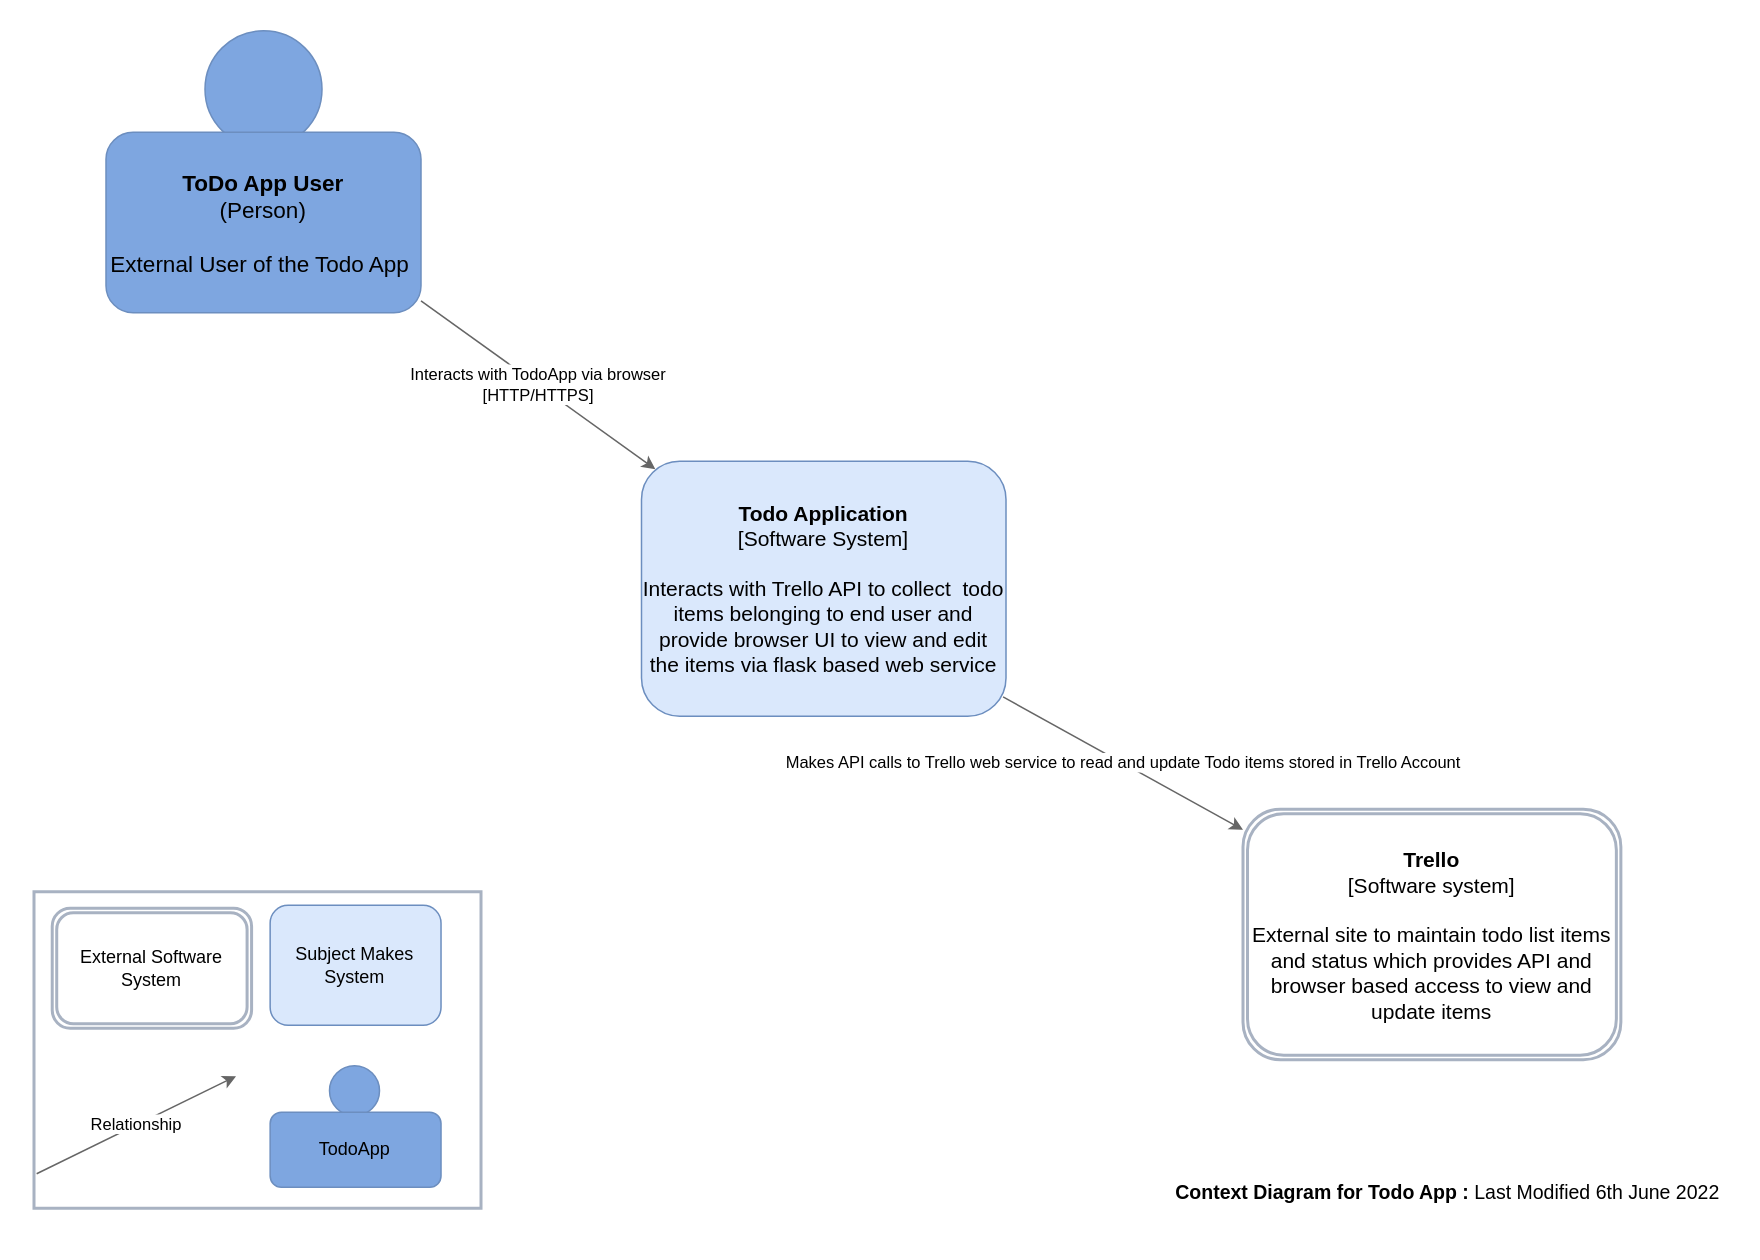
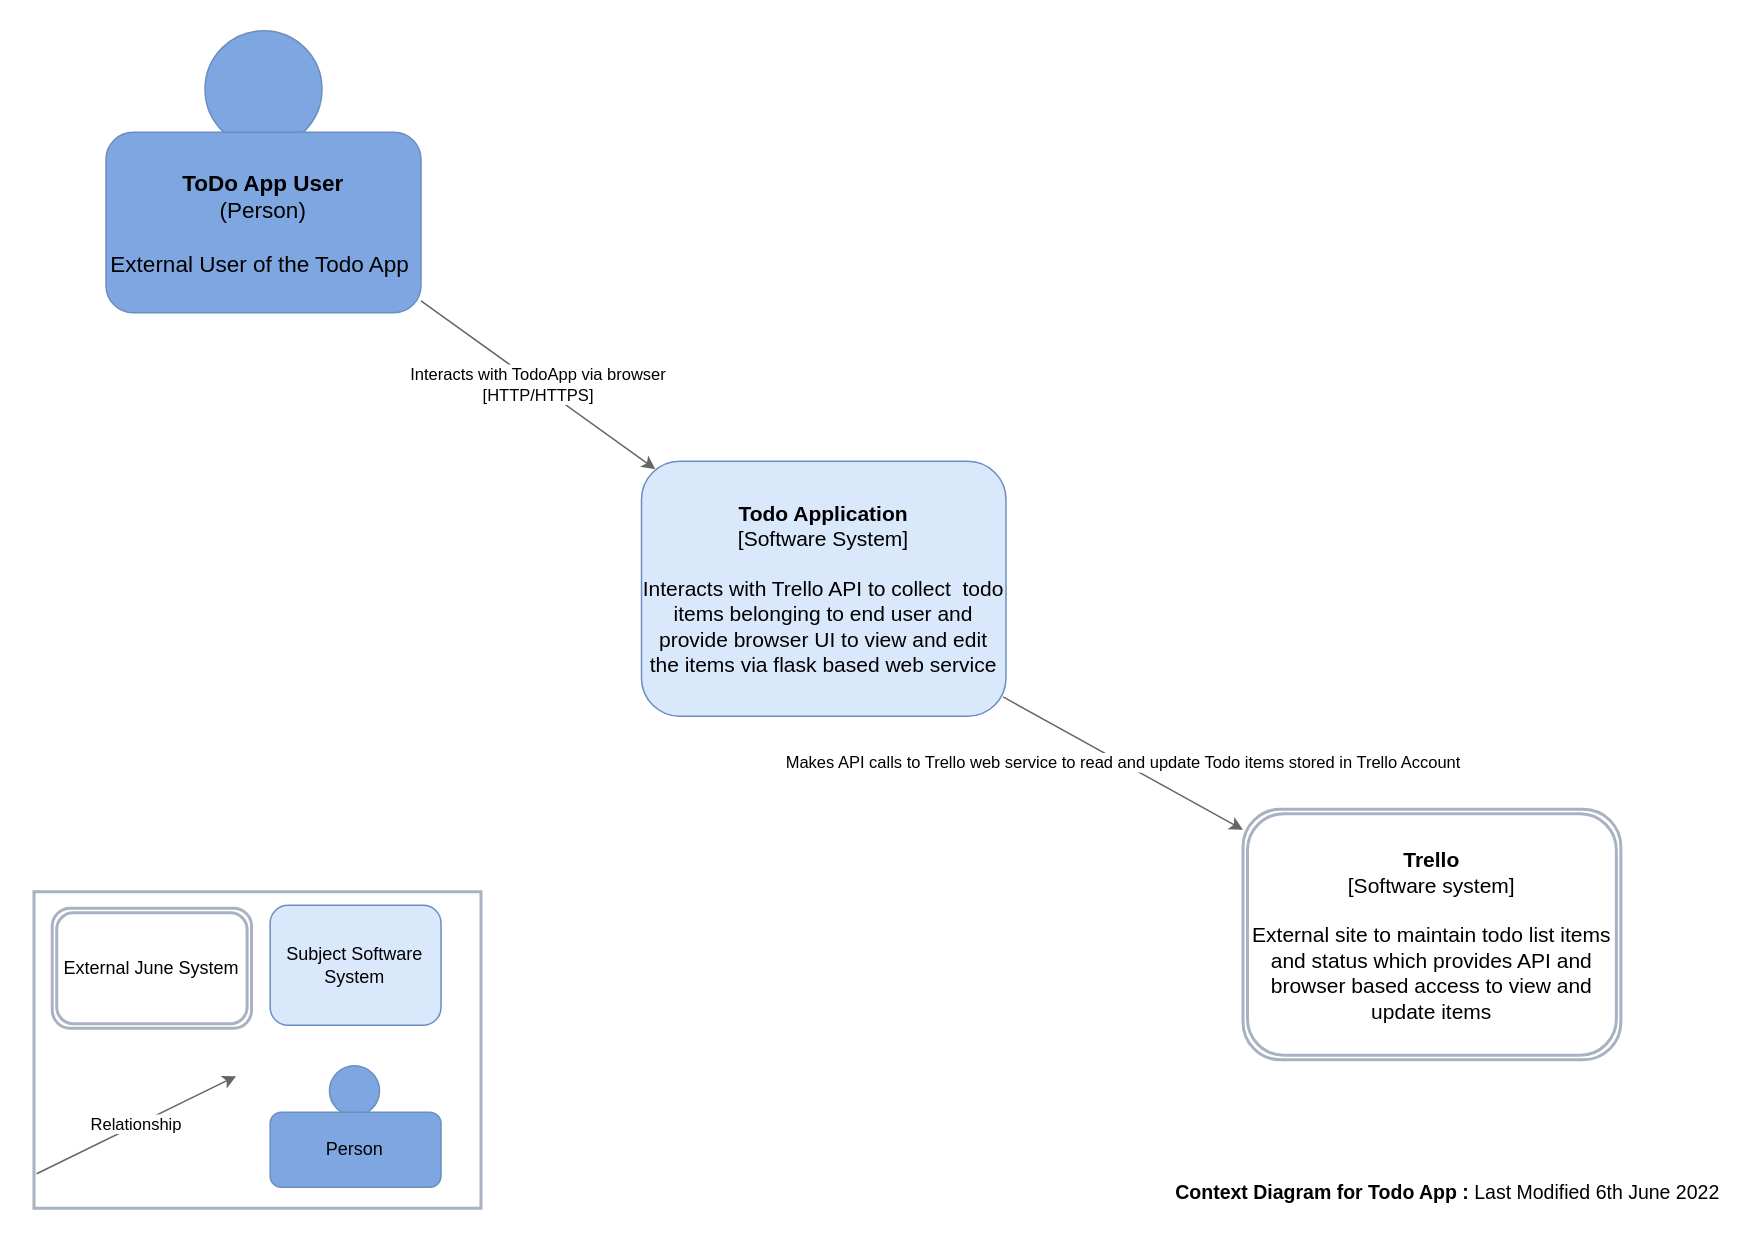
  <mxCell id="0" />
  <mxCell id="1" parent="0" />
  <mxCell id="2" value="&lt;h1 style=&quot;font-size: 13px;&quot;&gt;Context Diagram for Todo App : &lt;span style=&quot;font-weight: normal;&quot;&gt;Last Modified 6th June 2022&lt;/span&gt;&lt;/h1&gt;" style="text;html=1;strokeColor=none;fillColor=none;spacing=5;spacingTop=-20;whiteSpace=wrap;overflow=hidden;rounded=0;fontSize=13;align=right;" parent="1" vertex="1"><mxGeometry x="554" y="788" width="597" height="19" as="geometry" /></mxCell>
  <mxCell id="3" value="" style="group" parent="1" vertex="1" connectable="0"><mxGeometry x="20" y="591" width="602" height="227" as="geometry" /></mxCell>
  <mxCell id="4" value="" style="rounded=0;whiteSpace=wrap;html=1;strokeColor=#A8B2C2;strokeWidth=2;" parent="3" vertex="1"><mxGeometry x="2" y="3" width="298" height="211" as="geometry" /></mxCell>
- <mxCell id="5" value="Subject Makes System" style="rounded=1;whiteSpace=wrap;html=1;fillColor=#dae8fc;strokeColor=#6c8ebf;" parent="3" vertex="1"><mxGeometry x="159.433" y="12" width="113.924" height="80" as="geometry" /></mxCell>
- <mxCell id="6" value="External Software System" style="shape=ext;double=1;rounded=1;whiteSpace=wrap;html=1;strokeWidth=2;strokeColor=#A8B2C2;" parent="3" vertex="1"><mxGeometry x="14.15" y="14" width="132.911" height="80" as="geometry" /></mxCell>
+ <mxCell id="5" value="Subject Software System" style="rounded=1;whiteSpace=wrap;html=1;fillColor=#dae8fc;strokeColor=#6c8ebf;" parent="3" vertex="1"><mxGeometry x="159.433" y="12" width="113.924" height="80" as="geometry" /></mxCell>
+ <mxCell id="6" value="External June System" style="shape=ext;double=1;rounded=1;whiteSpace=wrap;html=1;strokeWidth=2;strokeColor=#A8B2C2;" parent="3" vertex="1"><mxGeometry x="14.15" y="14" width="132.911" height="80" as="geometry" /></mxCell>
  <mxCell id="7" value="Relationship" style="endArrow=classic;html=1;rounded=0;fillColor=#f5f5f5;strokeColor=#666666;" parent="3" edge="1"><mxGeometry width="50" height="50" relative="1" as="geometry"><mxPoint x="3.773" y="191" as="sourcePoint" /><mxPoint x="136.685" y="126" as="targetPoint" /></mxGeometry></mxCell>
  <mxCell id="8" value="" style="group" parent="3" vertex="1" connectable="0"><mxGeometry x="159.43" y="118" width="113.924" height="82" as="geometry" /></mxCell>
  <mxCell id="9" value="" style="ellipse;whiteSpace=wrap;html=1;aspect=fixed;strokeWidth=1;fillColor=#7EA6E0;strokeColor=#6c8ebf;" parent="8" vertex="1"><mxGeometry x="39.57" y="1" width="33.34" height="33.34" as="geometry" /></mxCell>
- <mxCell id="10" value="TodoApp" style="rounded=1;whiteSpace=wrap;html=1;fillColor=#7EA6E0;strokeColor=#6c8ebf;" parent="8" vertex="1"><mxGeometry y="32" width="113.924" height="50" as="geometry" /></mxCell>
+ <mxCell id="10" value="Person" style="rounded=1;whiteSpace=wrap;html=1;fillColor=#7EA6E0;strokeColor=#6c8ebf;" parent="8" vertex="1"><mxGeometry y="32" width="113.924" height="50" as="geometry" /></mxCell>
  <mxCell id="11" value="" style="group" vertex="1" connectable="0" parent="1"><mxGeometry x="70" y="29" width="210" height="179" as="geometry" /></mxCell>
  <mxCell id="12" value="" style="ellipse;whiteSpace=wrap;html=1;aspect=fixed;strokeWidth=1;fillColor=#7EA6E0;strokeColor=#6c8ebf;container=0;" vertex="1" parent="11"><mxGeometry x="66" y="-9" width="78" height="78" as="geometry" /></mxCell>
  <mxCell id="13" value="&lt;font style=&quot;font-size: 15px;&quot;&gt;&lt;b&gt;ToDo App User&lt;br&gt;&lt;/b&gt;(Person)&lt;br&gt;&lt;br&gt;External User of the Todo App&amp;nbsp;&lt;br&gt;&lt;/font&gt;" style="rounded=1;whiteSpace=wrap;html=1;fillColor=#7EA6E0;strokeColor=#6c8ebf;container=0;" vertex="1" parent="11"><mxGeometry y="58.659" width="210.0" height="120.341" as="geometry" /></mxCell>
  <mxCell id="14" value="&lt;font style=&quot;font-size: 14px;&quot;&gt;&lt;b&gt;Todo Application&lt;/b&gt;&lt;br&gt;[Software System]&lt;br&gt;&lt;br&gt;Interacts with Trello API to collect&amp;nbsp; todo items belonging to end user and provide browser UI to view and edit the items via flask based web service&lt;br&gt;&lt;/font&gt;" style="rounded=1;whiteSpace=wrap;html=1;fillColor=#dae8fc;strokeColor=#6c8ebf;" vertex="1" parent="1"><mxGeometry x="427" y="307" width="243" height="170" as="geometry" /></mxCell>
  <mxCell id="15" value="&lt;font style=&quot;font-size: 14px;&quot;&gt;&lt;b&gt;Trello&lt;/b&gt;&lt;br&gt;[Software system]&lt;br&gt;&lt;br&gt;External site to maintain todo list items and status which provides API and browser based access to view and update items&lt;br&gt;&lt;/font&gt;" style="shape=ext;double=1;rounded=1;whiteSpace=wrap;html=1;strokeWidth=2;strokeColor=#A8B2C2;" vertex="1" parent="1"><mxGeometry x="828" y="539" width="251.91" height="167" as="geometry" /></mxCell>
  <mxCell id="16" value="Interacts with TodoApp via browser&lt;br&gt;[HTTP/HTTPS]" style="endArrow=classic;html=1;rounded=0;fillColor=#f5f5f5;strokeColor=#666666;entryX=0.038;entryY=0.031;entryDx=0;entryDy=0;entryPerimeter=0;exitX=1;exitY=0.934;exitDx=0;exitDy=0;exitPerimeter=0;" edge="1" parent="1" source="13" target="14"><mxGeometry width="50" height="50" relative="1" as="geometry"><mxPoint x="334" y="194" as="sourcePoint" /><mxPoint x="971.911" y="95" as="targetPoint" /></mxGeometry></mxCell>
  <mxCell id="17" value="Makes API calls to Trello web service to read and update Todo items stored in Trello Account" style="endArrow=classic;html=1;rounded=0;fillColor=#f5f5f5;strokeColor=#666666;exitX=0.992;exitY=0.924;exitDx=0;exitDy=0;exitPerimeter=0;" edge="1" parent="1" source="14" target="15"><mxGeometry width="50" height="50" relative="1" as="geometry"><mxPoint x="788" y="308" as="sourcePoint" /><mxPoint x="910.234" y="402.27" as="targetPoint" /></mxGeometry></mxCell>
